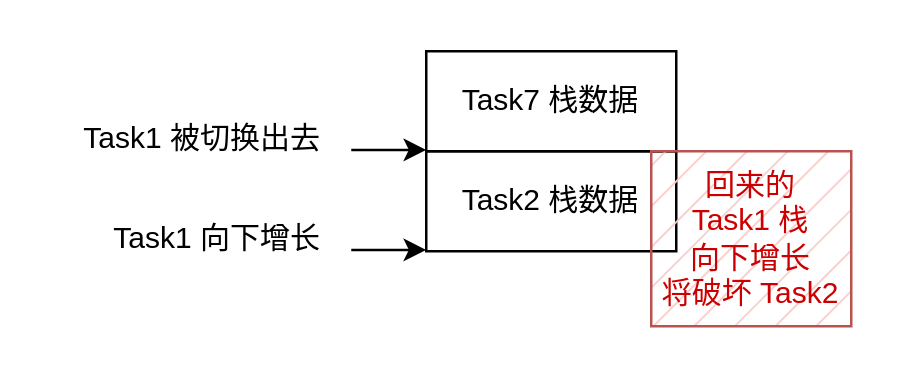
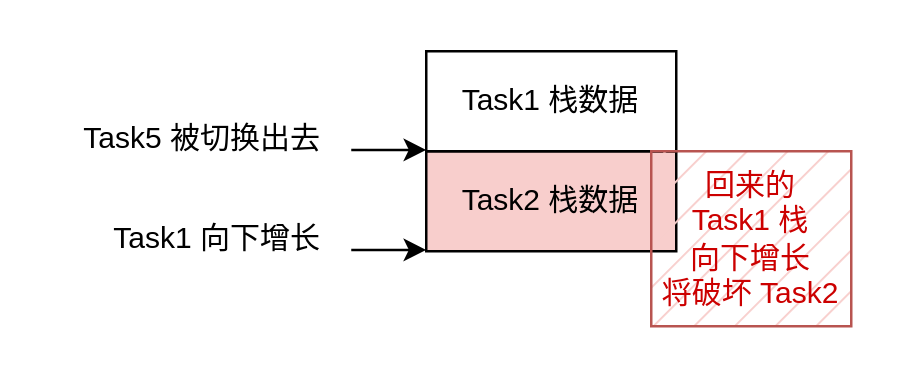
  <mxCell id="0" />
  <mxCell id="1" parent="0" />
- <mxCell id="2" value="Task2 栈数据" style="rounded=0;whiteSpace=wrap;html=1;" parent="1" vertex="1"><mxGeometry x="170" y="60" width="100" height="40" as="geometry" /></mxCell>
- <mxCell id="3" value="Task7 栈数据" style="rounded=0;whiteSpace=wrap;html=1;" parent="1" vertex="1"><mxGeometry x="170" y="20" width="100" height="40" as="geometry" /></mxCell>
+ <mxCell id="2" value="Task2 栈数据" style="rounded=0;whiteSpace=wrap;html=1;fillColor=#f8cecc;" parent="1" vertex="1"><mxGeometry x="170" y="60" width="100" height="40" as="geometry" /></mxCell>
+ <mxCell id="3" value="Task1 栈数据" style="rounded=0;whiteSpace=wrap;html=1;" parent="1" vertex="1"><mxGeometry x="170" y="20" width="100" height="40" as="geometry" /></mxCell>
  <mxCell id="4" value="" style="endArrow=classic;html=1;" parent="1" edge="1"><mxGeometry width="50" height="50" relative="1" as="geometry"><mxPoint x="140" y="59.46" as="sourcePoint" /><mxPoint x="170" y="59.46" as="targetPoint" /></mxGeometry></mxCell>
- <mxCell id="5" value="Task1 被切换出去" style="text;html=1;align=right;verticalAlign=middle;whiteSpace=wrap;rounded=0;" parent="1" vertex="1"><mxGeometry x="20" y="40" width="110" height="30" as="geometry" /></mxCell>
+ <mxCell id="5" value="Task5 被切换出去" style="text;html=1;align=right;verticalAlign=middle;whiteSpace=wrap;rounded=0;" parent="1" vertex="1"><mxGeometry x="20" y="40" width="110" height="30" as="geometry" /></mxCell>
  <mxCell id="6" value="&lt;font style=&quot;color: rgb(204, 0, 0);&quot;&gt;回来的&lt;/font&gt;&lt;div&gt;&lt;font style=&quot;color: rgb(204, 0, 0);&quot;&gt;Task1 栈&lt;/font&gt;&lt;div&gt;&lt;font color=&quot;#cc0000&quot;&gt;向下增长&lt;br&gt;&lt;/font&gt;&lt;div&gt;&lt;font style=&quot;color: rgb(204, 0, 0);&quot;&gt;将破坏 Task2&lt;/font&gt;&lt;/div&gt;&lt;/div&gt;&lt;/div&gt;" style="rounded=0;whiteSpace=wrap;html=1;fillColor=#f8cecc;strokeColor=#b85450;fillStyle=hatch;fontColor=#CC0000;" parent="1" vertex="1"><mxGeometry x="260" y="60" width="80" height="70" as="geometry" /></mxCell>
  <mxCell id="7" value="" style="endArrow=classic;html=1;" edge="1" parent="1"><mxGeometry width="50" height="50" relative="1" as="geometry"><mxPoint x="140" y="99.46" as="sourcePoint" /><mxPoint x="170" y="99.46" as="targetPoint" /></mxGeometry></mxCell>
  <mxCell id="8" value="Task1 向下增长" style="text;html=1;align=right;verticalAlign=middle;whiteSpace=wrap;rounded=0;" vertex="1" parent="1"><mxGeometry x="20" y="80" width="110" height="30" as="geometry" /></mxCell>
